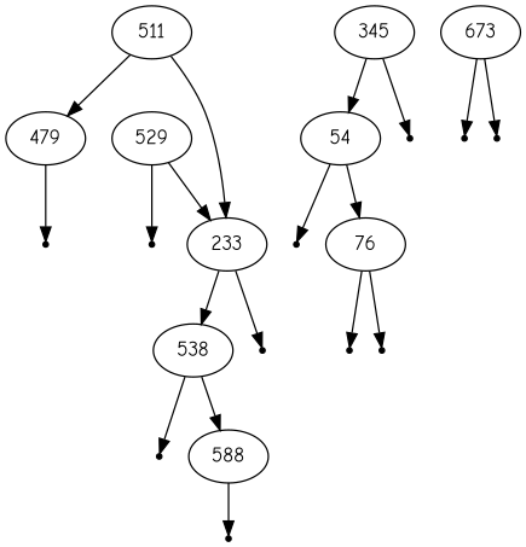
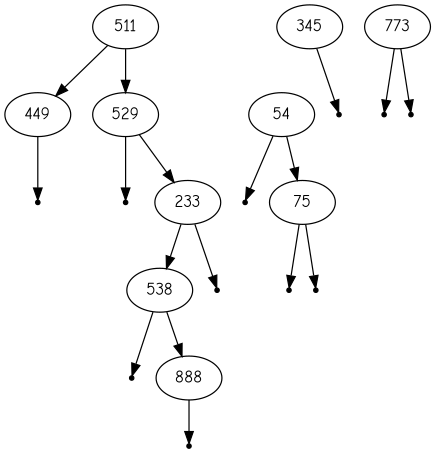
  digraph {
    fontname="Comic Neue"
    node [fontname="Comic Neue" shape=point]
    edge [fontname="Comic Neue"]
    n1 [label=511 shape=""]
-   479 [shape=""]
+   479 [label=449 shape=""]
    529 [shape=""]
    null4
    null5
    n6 [label=233 shape=""]
    345 [shape=""]
    54 [shape=""]
    null3
    null0
-   76 [shape=""]
+   76 [label=75 shape=""]
    null1
    null2
    538 [shape=""]
    null10
    null6
-   888 [label=588 shape=""]
+   888 [shape=""]
    null9
-   773 [label=673 shape=""]
+   773 [shape=""]
    null7
    null8
    n1 -> 479
-   n1 -> n6
+   n1 -> 529
    479 -> null4
    529 -> null5
    529 -> n6
    n6 -> 538
    n6 -> null10
-   345 -> 54
    345 -> null3
    54 -> null0
    54 -> 76
    76 -> null1
    76 -> null2
    538 -> null6
    538 -> 888
    888 -> null9
    773 -> null7
    773 -> null8
  }
